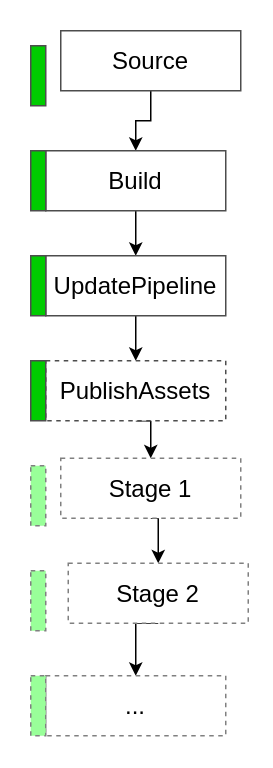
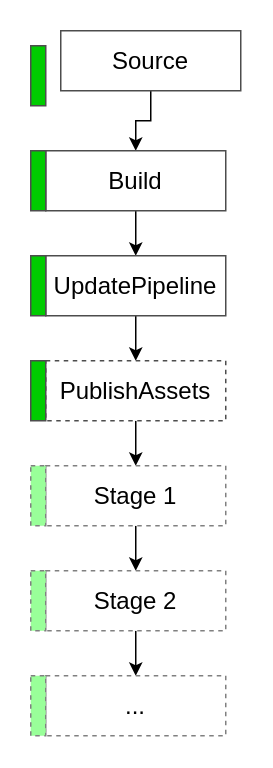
  <mxCell id="0" />
  <mxCell id="1" parent="0" />
  <mxCell id="2" style="edgeStyle=orthogonalEdgeStyle;rounded=0;orthogonalLoop=1;jettySize=auto;html=1;exitX=0.5;exitY=1;exitDx=0;exitDy=0;entryX=0.5;entryY=0;entryDx=0;entryDy=0;" edge="1" parent="1" source="3" target="6"><mxGeometry relative="1" as="geometry" /></mxCell>
  <mxCell id="3" value="&lt;font style=&quot;font-size: 16px&quot;&gt;Source&lt;/font&gt;" style="rounded=0;whiteSpace=wrap;html=1;strokeColor=#4D4D4D;" parent="1" vertex="1"><mxGeometry x="40" y="20" width="120" height="40" as="geometry" /></mxCell>
  <mxCell id="4" value="" style="rounded=0;whiteSpace=wrap;html=1;strokeColor=#4D4D4D;fillColor=#00CC00;" parent="1" vertex="1"><mxGeometry x="20" y="30" width="10" height="40" as="geometry" /></mxCell>
  <mxCell id="5" style="edgeStyle=orthogonalEdgeStyle;rounded=0;orthogonalLoop=1;jettySize=auto;html=1;exitX=0.5;exitY=1;exitDx=0;exitDy=0;entryX=0.5;entryY=0;entryDx=0;entryDy=0;" edge="1" parent="1" source="6" target="9"><mxGeometry relative="1" as="geometry" /></mxCell>
  <mxCell id="6" value="&lt;font style=&quot;font-size: 16px&quot;&gt;Build&lt;/font&gt;" style="rounded=0;whiteSpace=wrap;html=1;strokeColor=#4D4D4D;" vertex="1" parent="1"><mxGeometry x="30" y="100" width="120" height="40" as="geometry" /></mxCell>
  <mxCell id="7" value="" style="rounded=0;whiteSpace=wrap;html=1;strokeColor=#4D4D4D;fillColor=#00CC00;" vertex="1" parent="1"><mxGeometry x="20" y="100" width="10" height="40" as="geometry" /></mxCell>
  <mxCell id="8" style="edgeStyle=orthogonalEdgeStyle;rounded=0;orthogonalLoop=1;jettySize=auto;html=1;exitX=0.5;exitY=1;exitDx=0;exitDy=0;entryX=0.5;entryY=0;entryDx=0;entryDy=0;" edge="1" parent="1" source="9" target="12"><mxGeometry relative="1" as="geometry" /></mxCell>
  <mxCell id="9" value="&lt;font style=&quot;font-size: 16px&quot;&gt;UpdatePipeline&lt;/font&gt;" style="rounded=0;whiteSpace=wrap;html=1;strokeColor=#4D4D4D;" vertex="1" parent="1"><mxGeometry x="30" y="170" width="120" height="40" as="geometry" /></mxCell>
  <mxCell id="10" value="" style="rounded=0;whiteSpace=wrap;html=1;strokeColor=#4D4D4D;fillColor=#00CC00;" vertex="1" parent="1"><mxGeometry x="20" y="170" width="10" height="40" as="geometry" /></mxCell>
  <mxCell id="11" style="edgeStyle=orthogonalEdgeStyle;rounded=0;orthogonalLoop=1;jettySize=auto;html=1;exitX=0.5;exitY=1;exitDx=0;exitDy=0;entryX=0.5;entryY=0;entryDx=0;entryDy=0;" edge="1" parent="1" source="12" target="15"><mxGeometry relative="1" as="geometry" /></mxCell>
  <mxCell id="12" value="&lt;font style=&quot;font-size: 16px&quot;&gt;PublishAssets&lt;/font&gt;" style="rounded=0;whiteSpace=wrap;html=1;strokeColor=#4D4D4D;dashed=1;" vertex="1" parent="1"><mxGeometry x="30" y="240" width="120" height="40" as="geometry" /></mxCell>
  <mxCell id="13" value="" style="rounded=0;whiteSpace=wrap;html=1;strokeColor=#4D4D4D;fillColor=#00CC00;" vertex="1" parent="1"><mxGeometry x="20" y="240" width="10" height="40" as="geometry" /></mxCell>
  <mxCell id="14" style="edgeStyle=orthogonalEdgeStyle;rounded=0;orthogonalLoop=1;jettySize=auto;html=1;exitX=0.5;exitY=1;exitDx=0;exitDy=0;entryX=0.5;entryY=0;entryDx=0;entryDy=0;" edge="1" parent="1" source="15" target="18"><mxGeometry relative="1" as="geometry" /></mxCell>
- <mxCell id="15" value="&lt;font style=&quot;font-size: 16px&quot;&gt;Stage 1&lt;/font&gt;" style="rounded=0;whiteSpace=wrap;html=1;strokeColor=#808080;dashed=1;" vertex="1" parent="1"><mxGeometry x="40" y="305" width="120" height="40" as="geometry" /></mxCell>
+ <mxCell id="15" value="&lt;font style=&quot;font-size: 16px&quot;&gt;Stage 1&lt;/font&gt;" style="rounded=0;whiteSpace=wrap;html=1;strokeColor=#808080;dashed=1;" vertex="1" parent="1"><mxGeometry x="30" y="310" width="120" height="40" as="geometry" /></mxCell>
  <mxCell id="16" value="" style="rounded=0;whiteSpace=wrap;html=1;strokeColor=#808080;fillColor=#99FF99;dashed=1;" vertex="1" parent="1"><mxGeometry x="20" y="310" width="10" height="40" as="geometry" /></mxCell>
  <mxCell id="17" style="edgeStyle=orthogonalEdgeStyle;rounded=0;orthogonalLoop=1;jettySize=auto;html=1;exitX=0.5;exitY=1;exitDx=0;exitDy=0;entryX=0.5;entryY=0;entryDx=0;entryDy=0;" edge="1" parent="1" source="18" target="20"><mxGeometry relative="1" as="geometry" /></mxCell>
- <mxCell id="18" value="&lt;font style=&quot;font-size: 16px&quot;&gt;Stage 2&lt;/font&gt;" style="rounded=0;whiteSpace=wrap;html=1;strokeColor=#808080;dashed=1;" vertex="1" parent="1"><mxGeometry x="45" y="375" width="120" height="40" as="geometry" /></mxCell>
+ <mxCell id="18" value="&lt;font style=&quot;font-size: 16px&quot;&gt;Stage 2&lt;/font&gt;" style="rounded=0;whiteSpace=wrap;html=1;strokeColor=#808080;dashed=1;" vertex="1" parent="1"><mxGeometry x="30" y="380" width="120" height="40" as="geometry" /></mxCell>
  <mxCell id="19" value="" style="rounded=0;whiteSpace=wrap;html=1;strokeColor=#808080;fillColor=#99FF99;dashed=1;" vertex="1" parent="1"><mxGeometry x="20" y="380" width="10" height="40" as="geometry" /></mxCell>
  <mxCell id="20" value="&lt;font style=&quot;font-size: 16px&quot;&gt;...&lt;/font&gt;" style="rounded=0;whiteSpace=wrap;html=1;strokeColor=#808080;dashed=1;" vertex="1" parent="1"><mxGeometry x="30" y="450" width="120" height="40" as="geometry" /></mxCell>
  <mxCell id="21" value="" style="rounded=0;whiteSpace=wrap;html=1;strokeColor=#808080;fillColor=#99FF99;dashed=1;" vertex="1" parent="1"><mxGeometry x="20" y="450" width="10" height="40" as="geometry" /></mxCell>
